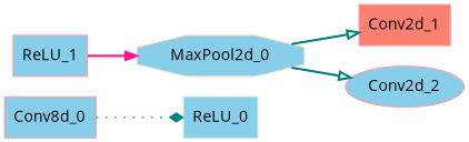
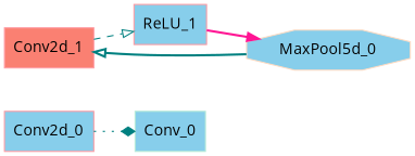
  strict digraph {
    fontname="Open Sans"
    rankdir=LR
    node [color="#FF9AA2" fillcolor=skyblue fontname="Open Sans" params=0 shape=box style=filled type=Conv2d]
    edge [arrowhead=onormal color=teal fontname="Open Sans" style=bold]
-   Conv2d_0 [layer_name="features.0" params=1792 label=Conv8d_0]
-   ReLU_0 [color="#B5EAD7" layer_name="features.1" type=ReLU]
+   Conv2d_0 [layer_name="features.0" params=1792]
+   ReLU_0 [color="#B5EAD7" layer_name="features.1" type=ReLU label=Conv_0]
    Conv2d_1 [fillcolor=salmon layer_name="features.2" params=36928]
    ReLU_1 [layer_name="features.3" type=ReLU]
-   MaxPool2d_0 [color="#FFDAC1" layer_name="features.4" shape=octagon type=MaxPool2d]
-   Conv2d_2 [layer_name="features.5" params=73856 shape=ellipse]
+   MaxPool2d_0 [color="#FFDAC1" layer_name="features.4" shape=octagon type=MaxPool2d label=MaxPool5d_0]
    Conv2d_0 -> ReLU_0 [arrowhead=diamond style=dotted]
+   Conv2d_1 -> ReLU_1 [style=dashed]
    ReLU_1 -> MaxPool2d_0 [arrowhead=normal color=deeppink]
    MaxPool2d_0 -> Conv2d_1
-   MaxPool2d_0 -> Conv2d_2
  }
